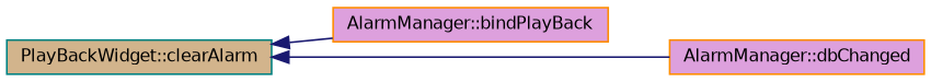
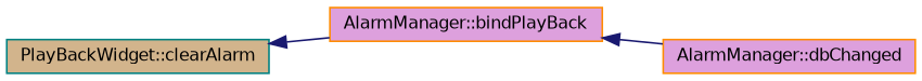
  digraph {
    rankdir=LR
    node [color=darkorange fillcolor=plum fontname=Helvetica fontsize=10 shape=record style=filled]
    edge [color=midnightblue dir=back fontname=Helvetica fontsize=10 labelfontname=Helvetica labelfontsize=10 style=solid]
    n1 [color=teal fillcolor=tan fontcolor=black height=0.2 label="PlayBackWidget::clearAlarm" width=0.4]
    n2 [height=0.2 label="AlarmManager::bindPlayBack" width=0.4]
    n3 [height=0.2 label="AlarmManager::dbChanged" width=0.4]
    n1 -> n2
-   n1 -> n3
+   n2 -> n3
  }
